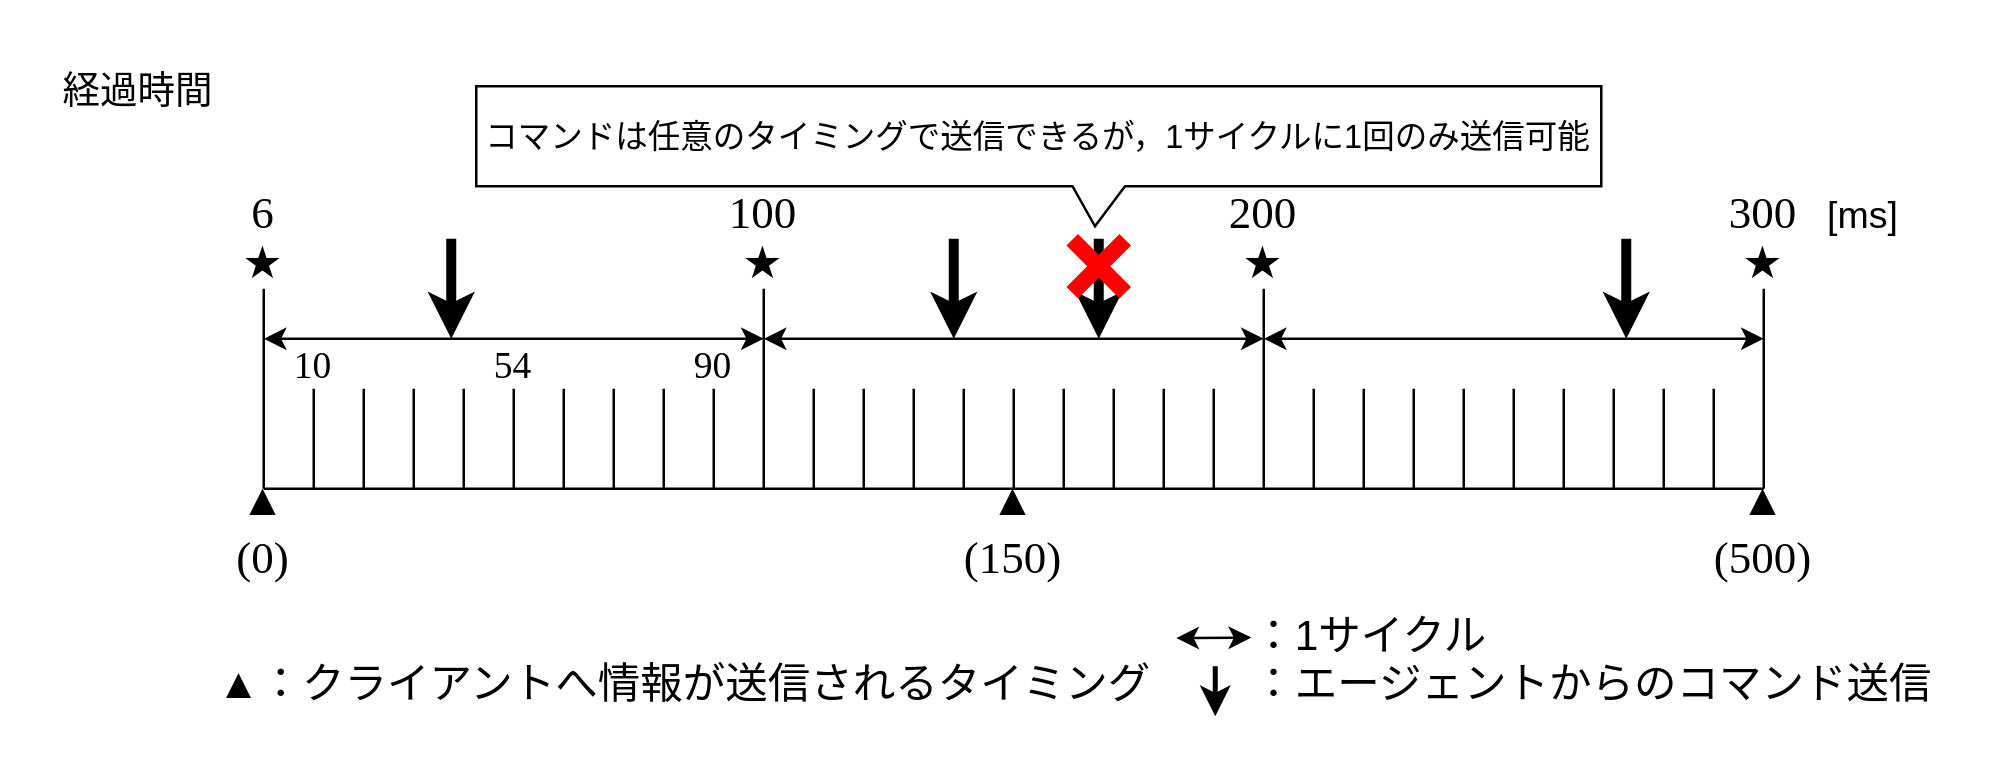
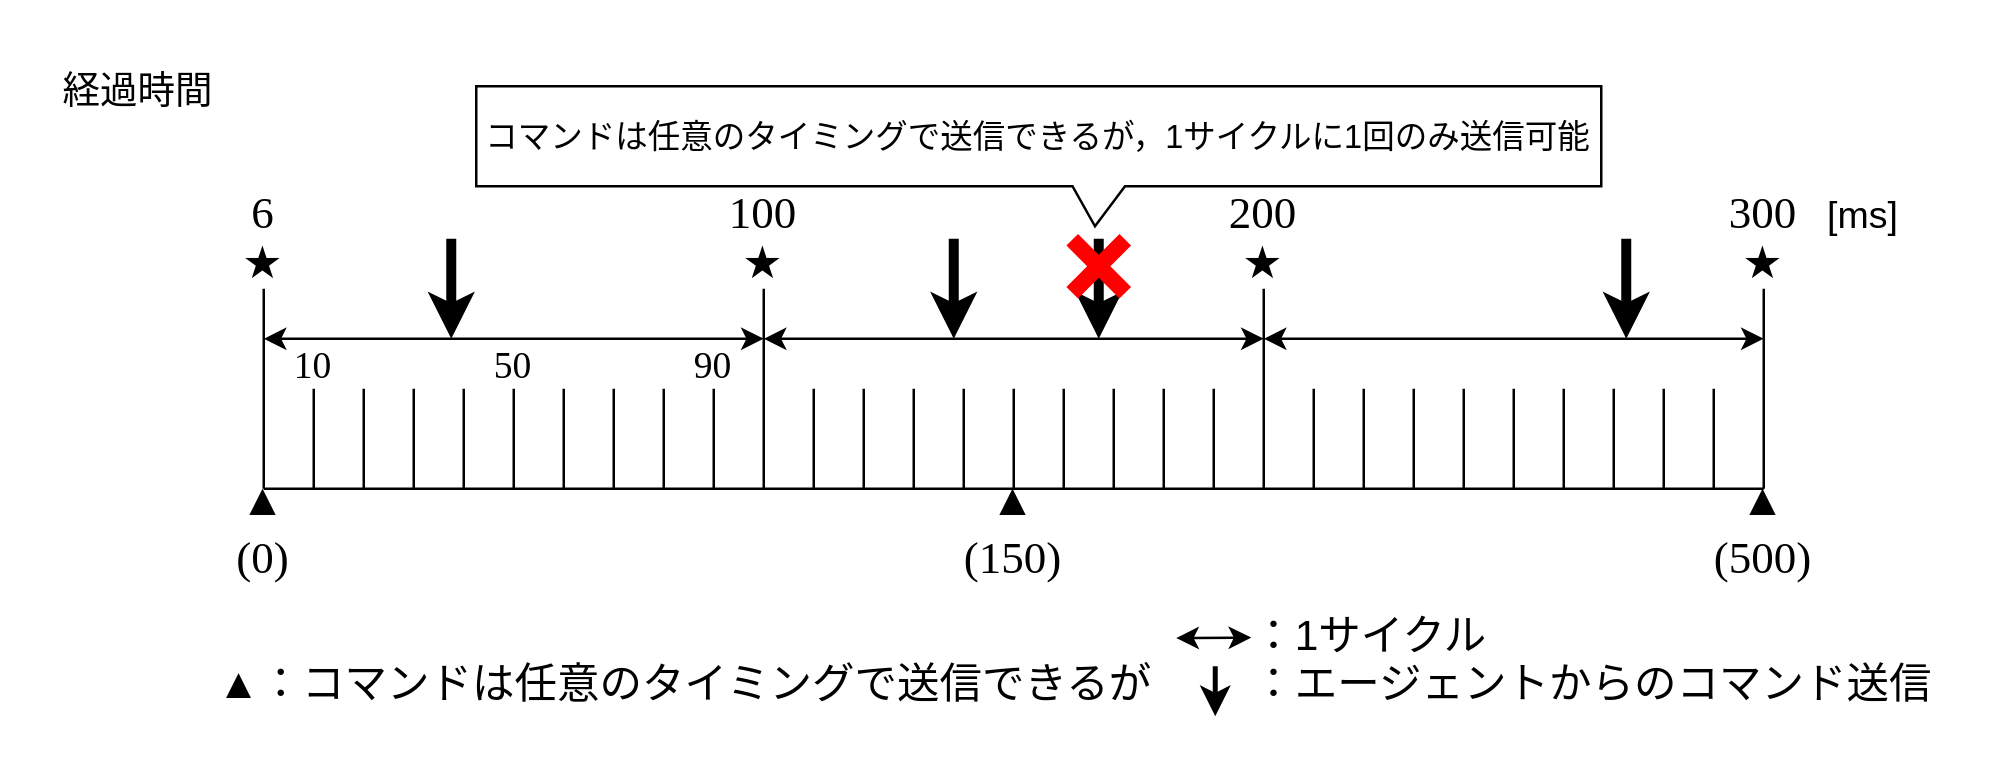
  <mxCell id="0" />
  <mxCell id="1" parent="0" />
  <mxCell id="2" value="" style="endArrow=none;html=1;rounded=0;" parent="1" edge="1"><mxGeometry width="50" height="50" relative="1" as="geometry"><mxPoint x="105" y="195" as="sourcePoint" /><mxPoint x="705" y="195" as="targetPoint" /></mxGeometry></mxCell>
  <mxCell id="3" value="" style="endArrow=none;html=1;rounded=0;" parent="1" edge="1"><mxGeometry width="50" height="50" relative="1" as="geometry"><mxPoint x="105" y="195" as="sourcePoint" /><mxPoint x="105" y="115" as="targetPoint" /></mxGeometry></mxCell>
  <mxCell id="4" value="" style="endArrow=none;html=1;rounded=0;" parent="1" edge="1"><mxGeometry width="50" height="50" relative="1" as="geometry"><mxPoint x="125" y="195" as="sourcePoint" /><mxPoint x="125" y="155" as="targetPoint" /></mxGeometry></mxCell>
  <mxCell id="5" value="" style="endArrow=none;html=1;rounded=0;" parent="1" edge="1"><mxGeometry width="50" height="50" relative="1" as="geometry"><mxPoint x="165" y="195" as="sourcePoint" /><mxPoint x="165" y="155" as="targetPoint" /></mxGeometry></mxCell>
  <mxCell id="6" value="" style="endArrow=none;html=1;rounded=0;" parent="1" edge="1"><mxGeometry width="50" height="50" relative="1" as="geometry"><mxPoint x="145" y="195" as="sourcePoint" /><mxPoint x="145" y="155" as="targetPoint" /></mxGeometry></mxCell>
  <mxCell id="7" value="" style="endArrow=none;html=1;rounded=0;" parent="1" edge="1"><mxGeometry width="50" height="50" relative="1" as="geometry"><mxPoint x="185" y="195" as="sourcePoint" /><mxPoint x="185" y="155" as="targetPoint" /></mxGeometry></mxCell>
  <mxCell id="8" value="" style="endArrow=none;html=1;rounded=0;" parent="1" edge="1"><mxGeometry width="50" height="50" relative="1" as="geometry"><mxPoint x="205" y="195" as="sourcePoint" /><mxPoint x="205" y="155" as="targetPoint" /></mxGeometry></mxCell>
  <mxCell id="9" value="" style="endArrow=none;html=1;rounded=0;" parent="1" edge="1"><mxGeometry width="50" height="50" relative="1" as="geometry"><mxPoint x="225" y="195" as="sourcePoint" /><mxPoint x="225" y="155" as="targetPoint" /></mxGeometry></mxCell>
  <mxCell id="10" value="" style="endArrow=none;html=1;rounded=0;" parent="1" edge="1"><mxGeometry width="50" height="50" relative="1" as="geometry"><mxPoint x="245" y="195" as="sourcePoint" /><mxPoint x="245" y="155" as="targetPoint" /></mxGeometry></mxCell>
  <mxCell id="11" value="" style="endArrow=none;html=1;rounded=0;" parent="1" edge="1"><mxGeometry width="50" height="50" relative="1" as="geometry"><mxPoint x="285" y="195" as="sourcePoint" /><mxPoint x="285" y="155" as="targetPoint" /></mxGeometry></mxCell>
  <mxCell id="12" value="" style="endArrow=none;html=1;rounded=0;" parent="1" edge="1"><mxGeometry width="50" height="50" relative="1" as="geometry"><mxPoint x="265" y="195" as="sourcePoint" /><mxPoint x="265" y="155" as="targetPoint" /></mxGeometry></mxCell>
  <mxCell id="13" value="" style="endArrow=none;html=1;rounded=0;" parent="1" edge="1"><mxGeometry width="50" height="50" relative="1" as="geometry"><mxPoint x="305" y="195" as="sourcePoint" /><mxPoint x="305" y="115" as="targetPoint" /></mxGeometry></mxCell>
  <mxCell id="14" value="" style="endArrow=none;html=1;rounded=0;" parent="1" edge="1"><mxGeometry width="50" height="50" relative="1" as="geometry"><mxPoint x="325" y="195" as="sourcePoint" /><mxPoint x="325" y="155" as="targetPoint" /></mxGeometry></mxCell>
  <mxCell id="15" value="" style="endArrow=none;html=1;rounded=0;" parent="1" edge="1"><mxGeometry width="50" height="50" relative="1" as="geometry"><mxPoint x="365" y="195" as="sourcePoint" /><mxPoint x="365" y="155" as="targetPoint" /></mxGeometry></mxCell>
  <mxCell id="16" value="" style="endArrow=none;html=1;rounded=0;" parent="1" edge="1"><mxGeometry width="50" height="50" relative="1" as="geometry"><mxPoint x="345" y="195" as="sourcePoint" /><mxPoint x="345" y="155" as="targetPoint" /></mxGeometry></mxCell>
  <mxCell id="17" value="" style="endArrow=none;html=1;rounded=0;" parent="1" edge="1"><mxGeometry width="50" height="50" relative="1" as="geometry"><mxPoint x="385" y="195" as="sourcePoint" /><mxPoint x="385" y="155" as="targetPoint" /></mxGeometry></mxCell>
  <mxCell id="18" value="" style="endArrow=none;html=1;rounded=0;" parent="1" edge="1"><mxGeometry width="50" height="50" relative="1" as="geometry"><mxPoint x="405" y="195" as="sourcePoint" /><mxPoint x="405" y="155" as="targetPoint" /></mxGeometry></mxCell>
  <mxCell id="19" value="" style="endArrow=none;html=1;rounded=0;" parent="1" edge="1"><mxGeometry width="50" height="50" relative="1" as="geometry"><mxPoint x="425" y="195" as="sourcePoint" /><mxPoint x="425" y="155" as="targetPoint" /></mxGeometry></mxCell>
  <mxCell id="20" value="" style="endArrow=none;html=1;rounded=0;" parent="1" edge="1"><mxGeometry width="50" height="50" relative="1" as="geometry"><mxPoint x="445" y="195" as="sourcePoint" /><mxPoint x="445" y="155" as="targetPoint" /></mxGeometry></mxCell>
  <mxCell id="21" value="" style="endArrow=none;html=1;rounded=0;" parent="1" edge="1"><mxGeometry width="50" height="50" relative="1" as="geometry"><mxPoint x="485" y="195" as="sourcePoint" /><mxPoint x="485" y="155" as="targetPoint" /></mxGeometry></mxCell>
  <mxCell id="22" value="" style="endArrow=none;html=1;rounded=0;" parent="1" edge="1"><mxGeometry width="50" height="50" relative="1" as="geometry"><mxPoint x="465" y="195" as="sourcePoint" /><mxPoint x="465" y="155" as="targetPoint" /></mxGeometry></mxCell>
  <mxCell id="23" value="" style="endArrow=none;html=1;rounded=0;" parent="1" edge="1"><mxGeometry width="50" height="50" relative="1" as="geometry"><mxPoint x="505" y="195" as="sourcePoint" /><mxPoint x="505" y="115" as="targetPoint" /></mxGeometry></mxCell>
  <mxCell id="24" value="" style="endArrow=none;html=1;rounded=0;" parent="1" edge="1"><mxGeometry width="50" height="50" relative="1" as="geometry"><mxPoint x="525" y="195" as="sourcePoint" /><mxPoint x="525" y="155" as="targetPoint" /></mxGeometry></mxCell>
  <mxCell id="25" value="" style="endArrow=none;html=1;rounded=0;" parent="1" edge="1"><mxGeometry width="50" height="50" relative="1" as="geometry"><mxPoint x="565" y="195" as="sourcePoint" /><mxPoint x="565" y="155" as="targetPoint" /></mxGeometry></mxCell>
  <mxCell id="26" value="" style="endArrow=none;html=1;rounded=0;" parent="1" edge="1"><mxGeometry width="50" height="50" relative="1" as="geometry"><mxPoint x="545" y="195" as="sourcePoint" /><mxPoint x="545" y="155" as="targetPoint" /></mxGeometry></mxCell>
  <mxCell id="27" value="" style="endArrow=none;html=1;rounded=0;" parent="1" edge="1"><mxGeometry width="50" height="50" relative="1" as="geometry"><mxPoint x="585" y="195" as="sourcePoint" /><mxPoint x="585" y="155" as="targetPoint" /></mxGeometry></mxCell>
  <mxCell id="28" value="" style="endArrow=none;html=1;rounded=0;" parent="1" edge="1"><mxGeometry width="50" height="50" relative="1" as="geometry"><mxPoint x="605" y="195" as="sourcePoint" /><mxPoint x="605" y="155" as="targetPoint" /></mxGeometry></mxCell>
  <mxCell id="29" value="" style="endArrow=none;html=1;rounded=0;" parent="1" edge="1"><mxGeometry width="50" height="50" relative="1" as="geometry"><mxPoint x="625" y="195" as="sourcePoint" /><mxPoint x="625" y="155" as="targetPoint" /></mxGeometry></mxCell>
  <mxCell id="30" value="" style="endArrow=none;html=1;rounded=0;" parent="1" edge="1"><mxGeometry width="50" height="50" relative="1" as="geometry"><mxPoint x="645" y="195" as="sourcePoint" /><mxPoint x="645" y="155" as="targetPoint" /></mxGeometry></mxCell>
  <mxCell id="31" value="" style="endArrow=none;html=1;rounded=0;" parent="1" edge="1"><mxGeometry width="50" height="50" relative="1" as="geometry"><mxPoint x="685" y="195" as="sourcePoint" /><mxPoint x="685" y="155" as="targetPoint" /></mxGeometry></mxCell>
  <mxCell id="32" value="" style="endArrow=none;html=1;rounded=0;" parent="1" edge="1"><mxGeometry width="50" height="50" relative="1" as="geometry"><mxPoint x="665" y="195" as="sourcePoint" /><mxPoint x="665" y="155" as="targetPoint" /></mxGeometry></mxCell>
  <mxCell id="33" value="" style="endArrow=none;html=1;rounded=0;" parent="1" edge="1"><mxGeometry width="50" height="50" relative="1" as="geometry"><mxPoint x="705" y="195" as="sourcePoint" /><mxPoint x="705" y="115" as="targetPoint" /></mxGeometry></mxCell>
  <mxCell id="34" value="&lt;font face=&quot;Times New Roman&quot; style=&quot;font-size: 18px;&quot;&gt;6&lt;/font&gt;" style="text;html=1;strokeColor=none;fillColor=none;align=center;verticalAlign=middle;whiteSpace=wrap;rounded=0;fontSize=18;" parent="1" vertex="1"><mxGeometry x="90" y="70" width="30" height="30" as="geometry" /></mxCell>
  <mxCell id="35" value="&lt;font face=&quot;Times New Roman&quot; style=&quot;font-size: 18px;&quot;&gt;100&lt;/font&gt;" style="text;html=1;strokeColor=none;fillColor=none;align=center;verticalAlign=middle;whiteSpace=wrap;rounded=0;fontSize=18;" parent="1" vertex="1"><mxGeometry x="290" y="70" width="30" height="30" as="geometry" /></mxCell>
  <mxCell id="36" value="&lt;font face=&quot;Times New Roman&quot; style=&quot;font-size: 18px;&quot;&gt;200&lt;/font&gt;" style="text;html=1;strokeColor=none;fillColor=none;align=center;verticalAlign=middle;whiteSpace=wrap;rounded=0;fontSize=18;" parent="1" vertex="1"><mxGeometry x="490" y="70" width="30" height="30" as="geometry" /></mxCell>
  <mxCell id="37" value="&lt;font face=&quot;Times New Roman&quot; style=&quot;font-size: 18px;&quot;&gt;300&lt;/font&gt;" style="text;html=1;strokeColor=none;fillColor=none;align=center;verticalAlign=middle;whiteSpace=wrap;rounded=0;fontSize=18;" parent="1" vertex="1"><mxGeometry x="690" y="70" width="30" height="30" as="geometry" /></mxCell>
  <mxCell id="38" value="&lt;font face=&quot;Times New Roman&quot; style=&quot;font-size: 18px;&quot;&gt;(0)&lt;/font&gt;" style="text;html=1;strokeColor=none;fillColor=none;align=center;verticalAlign=middle;whiteSpace=wrap;rounded=0;fontSize=18;" parent="1" vertex="1"><mxGeometry x="90" y="207.5" width="30" height="30" as="geometry" /></mxCell>
  <mxCell id="39" value="&lt;font face=&quot;Times New Roman&quot; style=&quot;font-size: 18px;&quot;&gt;(150)&lt;/font&gt;" style="text;html=1;strokeColor=none;fillColor=none;align=center;verticalAlign=middle;whiteSpace=wrap;rounded=0;fontSize=18;" parent="1" vertex="1"><mxGeometry x="390" y="207.5" width="30" height="30" as="geometry" /></mxCell>
  <mxCell id="40" value="&lt;font face=&quot;Times New Roman&quot; style=&quot;font-size: 18px;&quot;&gt;(500)&lt;/font&gt;" style="text;html=1;strokeColor=none;fillColor=none;align=center;verticalAlign=middle;whiteSpace=wrap;rounded=0;fontSize=18;" parent="1" vertex="1"><mxGeometry x="690" y="207.5" width="30" height="30" as="geometry" /></mxCell>
  <mxCell id="41" value="&lt;font face=&quot;Times New Roman&quot;&gt;★&lt;/font&gt;" style="text;html=1;strokeColor=none;fillColor=none;align=center;verticalAlign=middle;whiteSpace=wrap;rounded=0;fontSize=18;" parent="1" vertex="1"><mxGeometry x="90" y="90" width="30" height="30" as="geometry" /></mxCell>
  <mxCell id="42" value="&lt;font face=&quot;Times New Roman&quot;&gt;★&lt;/font&gt;" style="text;html=1;strokeColor=none;fillColor=none;align=center;verticalAlign=middle;whiteSpace=wrap;rounded=0;fontSize=18;" parent="1" vertex="1"><mxGeometry x="290" y="90" width="30" height="30" as="geometry" /></mxCell>
  <mxCell id="43" value="&lt;font face=&quot;Times New Roman&quot;&gt;★&lt;/font&gt;" style="text;html=1;strokeColor=none;fillColor=none;align=center;verticalAlign=middle;whiteSpace=wrap;rounded=0;fontSize=18;" parent="1" vertex="1"><mxGeometry x="490" y="90" width="30" height="30" as="geometry" /></mxCell>
  <mxCell id="44" value="&lt;font face=&quot;Times New Roman&quot;&gt;★&lt;/font&gt;" style="text;html=1;strokeColor=none;fillColor=none;align=center;verticalAlign=middle;whiteSpace=wrap;rounded=0;fontSize=18;" parent="1" vertex="1"><mxGeometry x="690" y="90" width="30" height="30" as="geometry" /></mxCell>
  <mxCell id="45" value="&lt;font face=&quot;Times New Roman&quot;&gt;▲&lt;/font&gt;" style="text;html=1;strokeColor=none;fillColor=none;align=center;verticalAlign=middle;whiteSpace=wrap;rounded=0;fontSize=18;" parent="1" vertex="1"><mxGeometry x="90" y="185" width="30" height="30" as="geometry" /></mxCell>
  <mxCell id="46" value="&lt;font face=&quot;Times New Roman&quot;&gt;▲&lt;/font&gt;" style="text;html=1;strokeColor=none;fillColor=none;align=center;verticalAlign=middle;whiteSpace=wrap;rounded=0;fontSize=18;" parent="1" vertex="1"><mxGeometry x="390" y="185" width="30" height="30" as="geometry" /></mxCell>
  <mxCell id="47" value="&lt;font face=&quot;Times New Roman&quot;&gt;▲&lt;/font&gt;" style="text;html=1;strokeColor=none;fillColor=none;align=center;verticalAlign=middle;whiteSpace=wrap;rounded=0;fontSize=18;" parent="1" vertex="1"><mxGeometry x="690" y="185" width="30" height="30" as="geometry" /></mxCell>
- <mxCell id="48" value="&lt;font face=&quot;Times New Roman&quot;&gt;▲：クライアントへ情報が送信されるタイミング&lt;/font&gt;" style="text;html=1;strokeColor=none;fillColor=none;align=left;verticalAlign=middle;whiteSpace=wrap;rounded=0;fontSize=17;" parent="1" vertex="1"><mxGeometry x="85" y="265" width="385" height="17.5" as="geometry" /></mxCell>
+ <mxCell id="48" value="&lt;font face=&quot;Times New Roman&quot;&gt;▲：コマンドは任意のタイミングで送信できるが&lt;/font&gt;" style="text;html=1;strokeColor=none;fillColor=none;align=left;verticalAlign=middle;whiteSpace=wrap;rounded=0;fontSize=17;" parent="1" vertex="1"><mxGeometry x="85" y="265" width="385" height="17.5" as="geometry" /></mxCell>
  <mxCell id="49" value="" style="endArrow=classic;startArrow=classic;html=1;rounded=0;fontSize=12;" parent="1" edge="1"><mxGeometry width="50" height="50" relative="1" as="geometry"><mxPoint x="105" y="135" as="sourcePoint" /><mxPoint x="305" y="135" as="targetPoint" /></mxGeometry></mxCell>
  <mxCell id="50" value="" style="endArrow=classic;startArrow=classic;html=1;rounded=0;fontSize=12;" parent="1" edge="1"><mxGeometry width="50" height="50" relative="1" as="geometry"><mxPoint x="305" y="135" as="sourcePoint" /><mxPoint x="505" y="135" as="targetPoint" /></mxGeometry></mxCell>
  <mxCell id="51" value="" style="endArrow=classic;startArrow=classic;html=1;rounded=0;fontSize=12;" parent="1" edge="1"><mxGeometry width="50" height="50" relative="1" as="geometry"><mxPoint x="505" y="135" as="sourcePoint" /><mxPoint x="705" y="135" as="targetPoint" /></mxGeometry></mxCell>
  <mxCell id="52" value="" style="endArrow=classic;startArrow=classic;html=1;rounded=0;fontSize=12;" parent="1" edge="1"><mxGeometry width="50" height="50" relative="1" as="geometry"><mxPoint x="470" y="254.75" as="sourcePoint" /><mxPoint x="500" y="254.5" as="targetPoint" /></mxGeometry></mxCell>
  <mxCell id="53" value="&lt;font&gt;&amp;nbsp; &amp;nbsp; ：1サイクル&lt;/font&gt;" style="text;html=1;strokeColor=none;fillColor=none;align=left;verticalAlign=middle;whiteSpace=wrap;rounded=0;fontSize=17;" parent="1" vertex="1"><mxGeometry x="480" y="245" width="240" height="20" as="geometry" /></mxCell>
  <mxCell id="54" value="&lt;font face=&quot;Times New Roman&quot; style=&quot;font-size: 15px;&quot;&gt;10&lt;/font&gt;" style="text;html=1;strokeColor=none;fillColor=none;align=center;verticalAlign=middle;whiteSpace=wrap;rounded=0;fontSize=15;" parent="1" vertex="1"><mxGeometry x="110" y="130" width="30" height="30" as="geometry" /></mxCell>
- <mxCell id="55" value="&lt;font face=&quot;Times New Roman&quot; style=&quot;font-size: 15px;&quot;&gt;54&lt;/font&gt;" style="text;html=1;strokeColor=none;fillColor=none;align=center;verticalAlign=middle;whiteSpace=wrap;rounded=0;fontSize=15;" parent="1" vertex="1"><mxGeometry x="190" y="130" width="30" height="30" as="geometry" /></mxCell>
+ <mxCell id="55" value="&lt;font face=&quot;Times New Roman&quot; style=&quot;font-size: 15px;&quot;&gt;50&lt;/font&gt;" style="text;html=1;strokeColor=none;fillColor=none;align=center;verticalAlign=middle;whiteSpace=wrap;rounded=0;fontSize=15;" parent="1" vertex="1"><mxGeometry x="190" y="130" width="30" height="30" as="geometry" /></mxCell>
  <mxCell id="56" value="&lt;font face=&quot;Times New Roman&quot; style=&quot;font-size: 15px;&quot;&gt;90&lt;/font&gt;" style="text;html=1;strokeColor=none;fillColor=none;align=center;verticalAlign=middle;whiteSpace=wrap;rounded=0;fontSize=15;" parent="1" vertex="1"><mxGeometry x="270" y="130" width="30" height="30" as="geometry" /></mxCell>
  <mxCell id="57" value="[ms]" style="text;html=1;strokeColor=none;fillColor=none;align=center;verticalAlign=middle;whiteSpace=wrap;rounded=0;fontSize=15;" parent="1" vertex="1"><mxGeometry x="715" y="70" width="60" height="30" as="geometry" /></mxCell>
  <mxCell id="58" value="経過時間" style="text;html=1;strokeColor=none;fillColor=none;align=center;verticalAlign=middle;whiteSpace=wrap;rounded=0;fontSize=15;" parent="1" vertex="1"><mxGeometry x="20" y="20" width="70" height="30" as="geometry" /></mxCell>
  <mxCell id="59" value="" style="endArrow=classic;html=1;rounded=0;strokeWidth=4;" edge="1" parent="1"><mxGeometry width="50" height="50" relative="1" as="geometry"><mxPoint x="180" y="95" as="sourcePoint" /><mxPoint x="180" y="135" as="targetPoint" /></mxGeometry></mxCell>
  <mxCell id="60" value="" style="endArrow=classic;html=1;rounded=0;strokeWidth=2;" edge="1" parent="1"><mxGeometry width="50" height="50" relative="1" as="geometry"><mxPoint x="485.6" y="266" as="sourcePoint" /><mxPoint x="485.6" y="286" as="targetPoint" /></mxGeometry></mxCell>
  <mxCell id="61" value="&lt;font&gt;&amp;nbsp; &amp;nbsp; ：エージェントからのコマンド送信&lt;/font&gt;" style="text;html=1;strokeColor=none;fillColor=none;align=left;verticalAlign=middle;whiteSpace=wrap;rounded=0;fontSize=17;" vertex="1" parent="1"><mxGeometry x="480" y="263.75" width="300" height="20" as="geometry" /></mxCell>
  <mxCell id="62" value="" style="endArrow=classic;html=1;rounded=0;strokeWidth=4;" edge="1" parent="1"><mxGeometry width="50" height="50" relative="1" as="geometry"><mxPoint x="439" y="95" as="sourcePoint" /><mxPoint x="439" y="135" as="targetPoint" /></mxGeometry></mxCell>
  <mxCell id="63" value="" style="endArrow=classic;html=1;rounded=0;strokeWidth=4;" edge="1" parent="1"><mxGeometry width="50" height="50" relative="1" as="geometry"><mxPoint x="381" y="95" as="sourcePoint" /><mxPoint x="381" y="135" as="targetPoint" /></mxGeometry></mxCell>
  <mxCell id="64" value="" style="shape=cross;whiteSpace=wrap;html=1;fillColor=#FF0000;strokeColor=none;rotation=45;size=0.219;" vertex="1" parent="1"><mxGeometry x="424" y="91" width="30" height="30" as="geometry" /></mxCell>
  <mxCell id="65" value="" style="endArrow=classic;html=1;rounded=0;strokeWidth=4;" edge="1" parent="1"><mxGeometry width="50" height="50" relative="1" as="geometry"><mxPoint x="650" y="95" as="sourcePoint" /><mxPoint x="650" y="135" as="targetPoint" /></mxGeometry></mxCell>
  <mxCell id="66" value="&lt;font style=&quot;font-size: 13px;&quot;&gt;コマンドは任意のタイミングで送信できるが，1サイクルに1回のみ送信可能&lt;/font&gt;" style="shape=callout;whiteSpace=wrap;html=1;perimeter=calloutPerimeter;base=21;size=16;position=0.53;position2=0.55;" vertex="1" parent="1"><mxGeometry x="190" y="34" width="450" height="56" as="geometry" /></mxCell>
